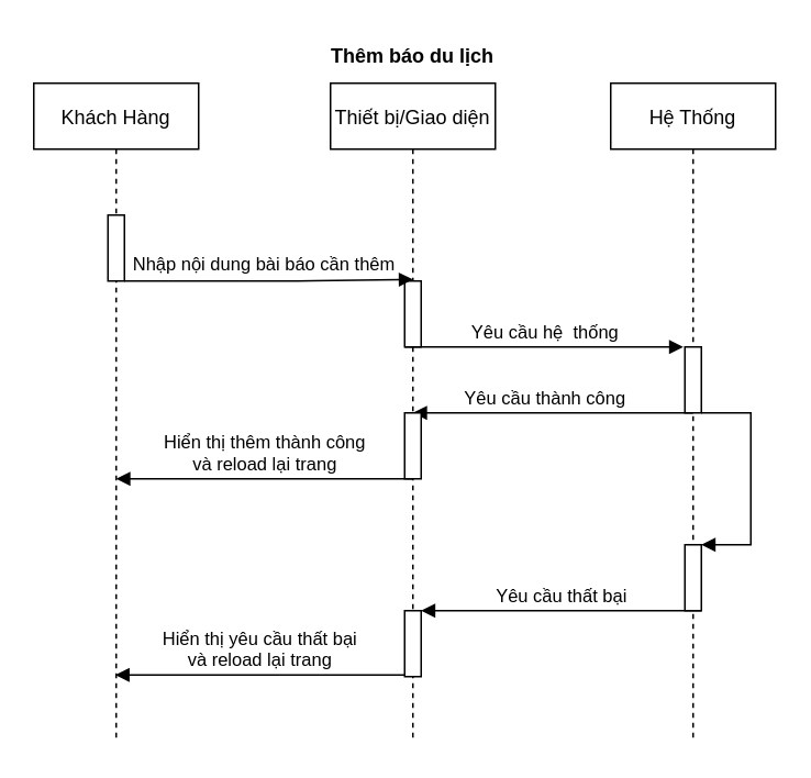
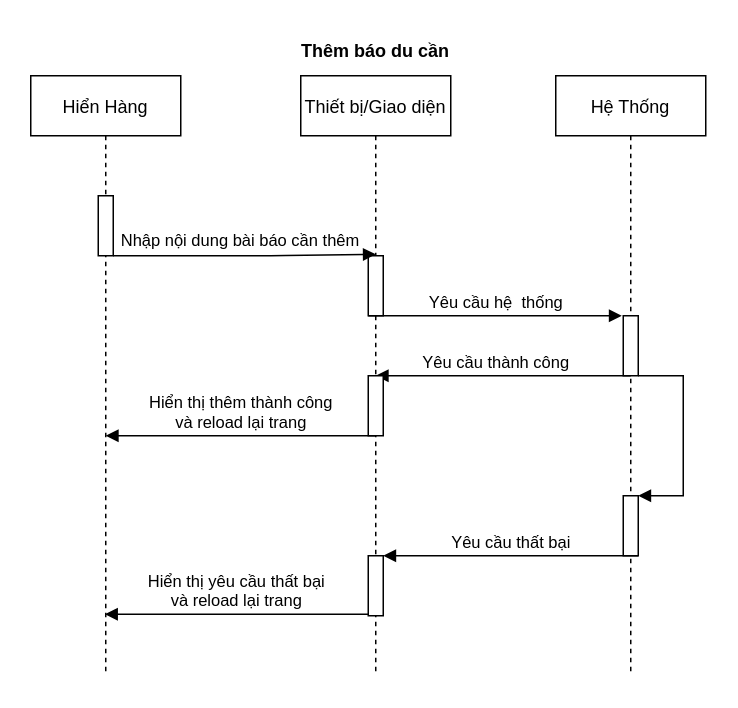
  <mxCell id="0" />
  <mxCell id="1" parent="0" />
- <mxCell id="2" value="Khách Hàng" style="shape=umlLifeline;perimeter=lifelinePerimeter;container=1;collapsible=0;recursiveResize=0;rounded=0;shadow=0;strokeWidth=1;" vertex="1" parent="1"><mxGeometry x="20" y="50" width="100" height="400" as="geometry" /></mxCell>
+ <mxCell id="2" value="Hiển Hàng" style="shape=umlLifeline;perimeter=lifelinePerimeter;container=1;collapsible=0;recursiveResize=0;rounded=0;shadow=0;strokeWidth=1;" vertex="1" parent="1"><mxGeometry x="20" y="50" width="100" height="400" as="geometry" /></mxCell>
  <mxCell id="3" value="" style="points=[];perimeter=orthogonalPerimeter;rounded=0;shadow=0;strokeWidth=1;" vertex="1" parent="2"><mxGeometry x="45" y="80" width="10" height="40" as="geometry" /></mxCell>
  <mxCell id="4" value="Thiết bị/Giao diện" style="shape=umlLifeline;perimeter=lifelinePerimeter;container=1;collapsible=0;recursiveResize=0;rounded=0;shadow=0;strokeWidth=1;" vertex="1" parent="1"><mxGeometry x="200" y="50" width="100" height="400" as="geometry" /></mxCell>
  <mxCell id="5" value="" style="points=[];perimeter=orthogonalPerimeter;rounded=0;shadow=0;strokeWidth=1;" vertex="1" parent="4"><mxGeometry x="45" y="120" width="10" height="40" as="geometry" /></mxCell>
  <mxCell id="6" value="Nhập nội dung bài báo cần thêm" style="verticalAlign=bottom;endArrow=block;shadow=0;strokeWidth=1;" edge="1" parent="1" source="3"><mxGeometry x="-0.029" y="1" relative="1" as="geometry"><mxPoint x="175" y="130" as="sourcePoint" /><mxPoint x="250" y="169" as="targetPoint" /><Array as="points"><mxPoint x="180" y="170" /></Array><mxPoint as="offset" /></mxGeometry></mxCell>
  <mxCell id="7" value="Hệ Thống" style="shape=umlLifeline;perimeter=lifelinePerimeter;container=1;collapsible=0;recursiveResize=0;rounded=0;shadow=0;strokeWidth=1;" vertex="1" parent="1"><mxGeometry x="370" y="50" width="100" height="400" as="geometry" /></mxCell>
  <mxCell id="8" value="" style="points=[];perimeter=orthogonalPerimeter;rounded=0;shadow=0;strokeWidth=1;" vertex="1" parent="7"><mxGeometry x="45" y="160" width="10" height="40" as="geometry" /></mxCell>
  <mxCell id="9" value="Yêu cầu hệ&amp;nbsp; thống" style="html=1;verticalAlign=bottom;endArrow=block;entryX=-0.1;entryY=0;entryDx=0;entryDy=0;entryPerimeter=0;" edge="1" parent="1" target="8"><mxGeometry x="0.006" width="80" relative="1" as="geometry"><mxPoint x="245" y="210" as="sourcePoint" /><mxPoint x="410" y="210" as="targetPoint" /><mxPoint as="offset" /></mxGeometry></mxCell>
  <mxCell id="10" value="Yêu cầu thành công" style="html=1;verticalAlign=bottom;endArrow=block;exitX=0.5;exitY=1;exitDx=0;exitDy=0;exitPerimeter=0;" edge="1" parent="1" source="8"><mxGeometry x="0.059" width="80" relative="1" as="geometry"><mxPoint x="335" y="250" as="sourcePoint" /><mxPoint x="250" y="250" as="targetPoint" /><mxPoint as="offset" /></mxGeometry></mxCell>
  <mxCell id="11" value="Hiển thị thêm thành công&lt;br&gt;và reload lại trang" style="html=1;verticalAlign=bottom;endArrow=block;exitX=0.5;exitY=1;exitDx=0;exitDy=0;exitPerimeter=0;" edge="1" parent="1" source="12"><mxGeometry width="80" relative="1" as="geometry"><mxPoint x="240" y="290" as="sourcePoint" /><mxPoint x="70" y="290" as="targetPoint" /><mxPoint as="offset" /></mxGeometry></mxCell>
  <mxCell id="12" value="" style="points=[];perimeter=orthogonalPerimeter;rounded=0;shadow=0;strokeWidth=1;" vertex="1" parent="1"><mxGeometry x="245" y="250" width="10" height="40" as="geometry" /></mxCell>
  <mxCell id="13" value="" style="html=1;points=[];perimeter=orthogonalPerimeter;" vertex="1" parent="1"><mxGeometry x="415" y="330" width="10" height="40" as="geometry" /></mxCell>
  <mxCell id="14" value="" style="edgeStyle=orthogonalEdgeStyle;html=1;align=left;spacingLeft=2;endArrow=block;rounded=0;entryX=1;entryY=0;" edge="1" parent="1" target="13"><mxGeometry y="85" relative="1" as="geometry"><mxPoint x="425" y="250" as="sourcePoint" /><Array as="points"><mxPoint x="455" y="250" /><mxPoint x="455" y="330" /></Array><mxPoint as="offset" /></mxGeometry></mxCell>
  <mxCell id="15" value="Yêu cầu thất bại" style="html=1;verticalAlign=bottom;endArrow=block;exitX=0.5;exitY=1;exitDx=0;exitDy=0;exitPerimeter=0;" edge="1" parent="1"><mxGeometry width="80" relative="1" as="geometry"><mxPoint x="425" y="370" as="sourcePoint" /><mxPoint x="255" y="370" as="targetPoint" /><mxPoint as="offset" /></mxGeometry></mxCell>
  <mxCell id="16" value="" style="points=[];perimeter=orthogonalPerimeter;rounded=0;shadow=0;strokeWidth=1;" vertex="1" parent="1"><mxGeometry x="245" y="370" width="10" height="40" as="geometry" /></mxCell>
  <mxCell id="17" value="Hiển thị yêu cầu thất bại&lt;br&gt;và reload lại trang" style="html=1;verticalAlign=bottom;endArrow=block;exitX=0.5;exitY=1;exitDx=0;exitDy=0;exitPerimeter=0;" edge="1" parent="1" target="2"><mxGeometry width="80" relative="1" as="geometry"><mxPoint x="245" y="409" as="sourcePoint" /><mxPoint x="75" y="409" as="targetPoint" /><mxPoint as="offset" /></mxGeometry></mxCell>
- <mxCell id="18" value="Thêm báo du lịch" style="text;align=center;fontStyle=1;verticalAlign=middle;spacingLeft=3;spacingRight=3;strokeColor=none;rotatable=0;points=[[0,0.5],[1,0.5]];portConstraint=eastwest;" vertex="1" parent="1"><mxGeometry x="210" y="20" width="80" height="26" as="geometry" /></mxCell>
+ <mxCell id="18" value="Thêm báo du cần" style="text;align=center;fontStyle=1;verticalAlign=middle;spacingLeft=3;spacingRight=3;strokeColor=none;rotatable=0;points=[[0,0.5],[1,0.5]];portConstraint=eastwest;" vertex="1" parent="1"><mxGeometry x="210" y="20" width="80" height="26" as="geometry" /></mxCell>
